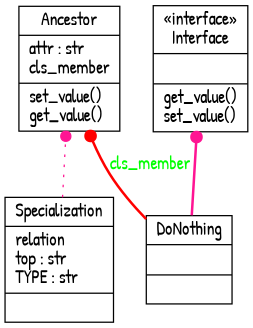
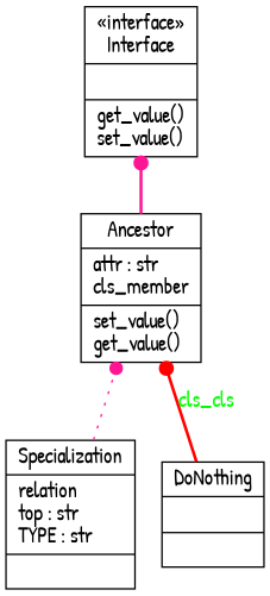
  digraph {
    fontname="Patrick Hand"
    rankdir=BT
    node [fontname="Patrick Hand" shape=record]
    edge [arrowhead=dot arrowtail=none color=deeppink fontname="Patrick Hand" style=bold]
    n1 [label="{Ancestor|attr : str\lcls_member\l|set_value()\lget_value()\l}"]
    n2 [label="{«interface»\nInterface|\l|get_value()\lset_value()\l}"]
    n3 [label="{Specialization|relation\ltop : str\lTYPE : str\l|}"]
    n4 [label="{DoNothing|\l|}"]
-   n4 -> n2 [arrowtail="node"]
+   n1 -> n2 [arrowtail="node"]
    n3 -> n1 [style=dotted]
-   n4 -> n1 [color=red fontcolor=green label=cls_member]
+   n4 -> n1 [color=red fontcolor=green label=cls_cls]
  }
